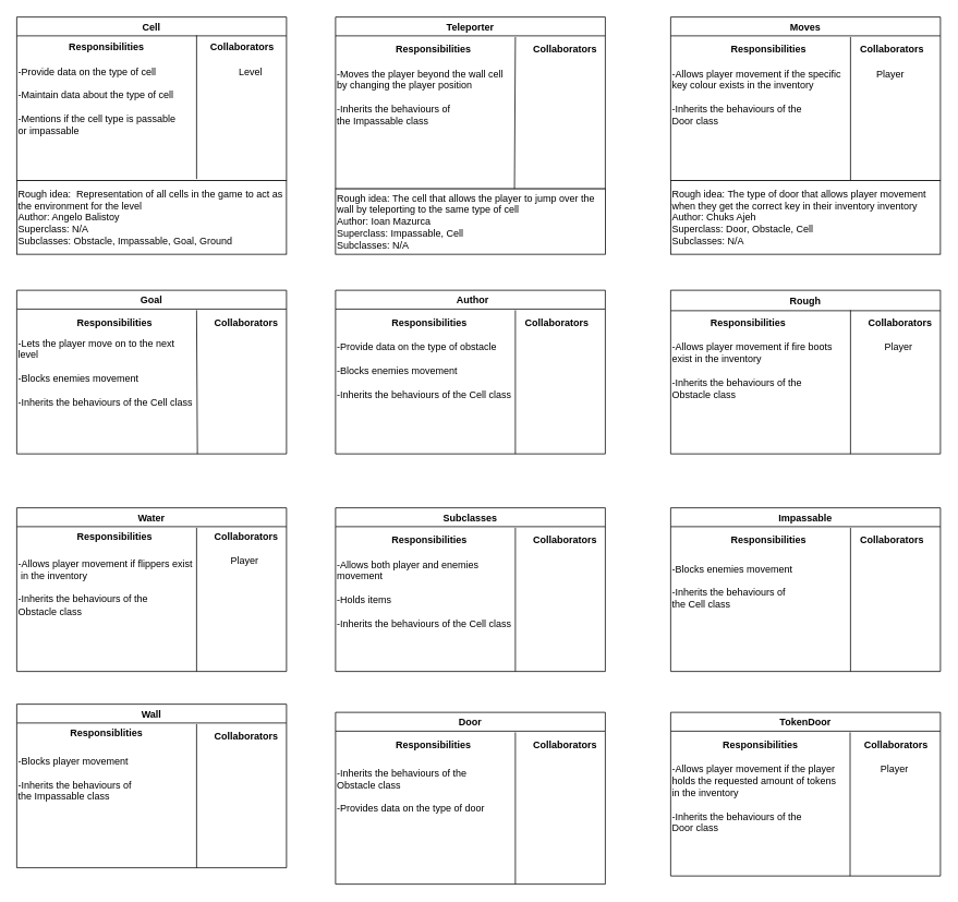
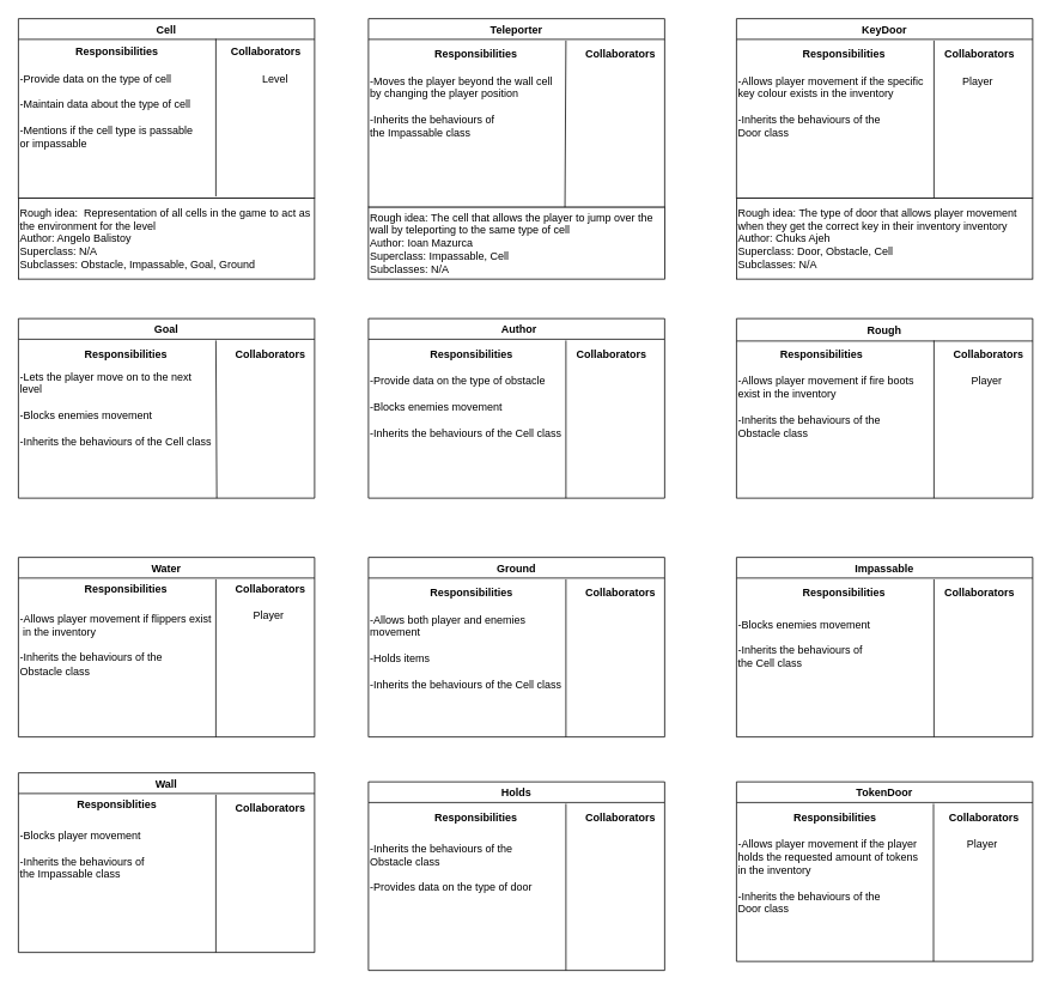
  <mxCell id="0" />
  <mxCell id="1" parent="0" />
  <mxCell id="2" value="Cell" style="swimlane;startSize=23;" parent="1" vertex="1"><mxGeometry x="20" y="20" width="330" height="200" as="geometry" /></mxCell>
  <mxCell id="3" value="&lt;b&gt;Responsibilities&lt;/b&gt;" style="text;html=1;strokeColor=none;fillColor=none;align=center;verticalAlign=middle;whiteSpace=wrap;rounded=0;" parent="2" vertex="1"><mxGeometry x="90" y="27" width="40" height="20" as="geometry" /></mxCell>
  <mxCell id="4" value="&lt;b&gt;Collaborators&lt;/b&gt;" style="text;html=1;resizable=0;points=[];autosize=1;align=left;verticalAlign=top;spacingTop=-4;" parent="2" vertex="1"><mxGeometry x="235" y="27" width="90" height="20" as="geometry" /></mxCell>
  <mxCell id="5" value="Level&lt;br&gt;" style="text;html=1;resizable=0;points=[];autosize=1;align=left;verticalAlign=top;spacingTop=-4;" parent="2" vertex="1"><mxGeometry x="270" y="57" width="40" height="20" as="geometry" /></mxCell>
  <mxCell id="6" value="-Provide data on the type of cell&lt;br&gt;&lt;br&gt;-Maintain data about the type of cell&lt;br&gt;&lt;br&gt;-Mentions if the cell type is passable&lt;br&gt;or impassable" style="text;html=1;resizable=0;points=[];autosize=1;align=left;verticalAlign=top;spacingTop=-4;" parent="2" vertex="1"><mxGeometry y="57" width="210" height="80" as="geometry" /></mxCell>
  <mxCell id="7" value="" style="endArrow=none;html=1;entryX=0.5;entryY=1;entryDx=0;entryDy=0;exitX=0.5;exitY=0.122;exitDx=0;exitDy=0;exitPerimeter=0;" parent="2" edge="1"><mxGeometry width="50" height="50" relative="1" as="geometry"><mxPoint x="220" y="22.4" as="sourcePoint" /><mxPoint x="220" y="198" as="targetPoint" /></mxGeometry></mxCell>
  <mxCell id="8" value="Impassable" style="swimlane;" parent="1" vertex="1"><mxGeometry x="820" y="620" width="330" height="200" as="geometry" /></mxCell>
  <mxCell id="9" value="" style="endArrow=none;html=1;entryX=0.5;entryY=1;entryDx=0;entryDy=0;exitX=0.5;exitY=0.122;exitDx=0;exitDy=0;exitPerimeter=0;" parent="8" edge="1"><mxGeometry width="50" height="50" relative="1" as="geometry"><mxPoint x="220" y="24.4" as="sourcePoint" /><mxPoint x="220" y="200" as="targetPoint" /></mxGeometry></mxCell>
  <mxCell id="10" value="&lt;b&gt;Responsibilities&lt;/b&gt;" style="text;html=1;strokeColor=none;fillColor=none;align=center;verticalAlign=middle;whiteSpace=wrap;rounded=0;" parent="8" vertex="1"><mxGeometry x="100" y="30" width="40" height="20" as="geometry" /></mxCell>
  <mxCell id="11" value="&lt;b&gt;Collaborators&lt;/b&gt;" style="text;html=1;resizable=0;points=[];autosize=1;align=left;verticalAlign=top;spacingTop=-4;" parent="8" vertex="1"><mxGeometry x="230" y="30" width="90" height="20" as="geometry" /></mxCell>
  <mxCell id="12" value="-Blocks enemies movement&lt;br&gt;&lt;br&gt;-Inherits the behaviours of&lt;br&gt;the Cell class" style="text;html=1;resizable=0;points=[];autosize=1;align=left;verticalAlign=top;spacingTop=-4;" parent="8" vertex="1"><mxGeometry y="65" width="160" height="60" as="geometry" /></mxCell>
  <mxCell id="13" value="Goal" style="swimlane;" parent="1" vertex="1"><mxGeometry x="20" y="354" width="330" height="200" as="geometry"><mxRectangle x="470" y="450" width="60" height="23" as="alternateBounds" /></mxGeometry></mxCell>
  <mxCell id="14" value="&lt;b&gt;Responsibilities&lt;/b&gt;" style="text;html=1;strokeColor=none;fillColor=none;align=center;verticalAlign=middle;whiteSpace=wrap;rounded=0;" parent="13" vertex="1"><mxGeometry x="100" y="30" width="40" height="20" as="geometry" /></mxCell>
  <mxCell id="15" value="" style="endArrow=none;html=1;exitX=0.5;exitY=0.122;exitDx=0;exitDy=0;exitPerimeter=0;" parent="13" edge="1"><mxGeometry width="50" height="50" relative="1" as="geometry"><mxPoint x="220" y="24.4" as="sourcePoint" /><mxPoint x="221" y="200" as="targetPoint" /></mxGeometry></mxCell>
  <mxCell id="16" value="&lt;b&gt;Collaborators&lt;/b&gt;" style="text;html=1;resizable=0;points=[];autosize=1;align=left;verticalAlign=top;spacingTop=-4;" parent="13" vertex="1"><mxGeometry x="240" y="30" width="90" height="20" as="geometry" /></mxCell>
  <mxCell id="17" value="-Lets the player move on to the next &lt;br&gt;level&lt;br&gt;&lt;br&gt;-Blocks enemies movement&lt;br&gt;&lt;br&gt;-Inherits the behaviours of the Cell class" style="text;html=1;resizable=0;points=[];autosize=1;align=left;verticalAlign=top;spacingTop=-4;" parent="13" vertex="1"><mxGeometry y="55" width="230" height="80" as="geometry" /></mxCell>
- <mxCell id="18" value="Subclasses" style="swimlane;" parent="1" vertex="1"><mxGeometry x="410" y="620" width="330" height="200" as="geometry" /></mxCell>
+ <mxCell id="18" value="Ground" style="swimlane;" parent="1" vertex="1"><mxGeometry x="410" y="620" width="330" height="200" as="geometry" /></mxCell>
  <mxCell id="19" value="&lt;b&gt;Responsibilities&lt;/b&gt;" style="text;html=1;strokeColor=none;fillColor=none;align=center;verticalAlign=middle;whiteSpace=wrap;rounded=0;" parent="18" vertex="1"><mxGeometry x="95" y="30" width="40" height="20" as="geometry" /></mxCell>
  <mxCell id="20" value="" style="endArrow=none;html=1;entryX=0.5;entryY=1;entryDx=0;entryDy=0;exitX=0.5;exitY=0.122;exitDx=0;exitDy=0;exitPerimeter=0;" parent="18" edge="1"><mxGeometry width="50" height="50" relative="1" as="geometry"><mxPoint x="220" y="24.4" as="sourcePoint" /><mxPoint x="220" y="200" as="targetPoint" /></mxGeometry></mxCell>
  <mxCell id="21" value="&lt;b&gt;Collaborators&lt;/b&gt;" style="text;html=1;resizable=0;points=[];autosize=1;align=left;verticalAlign=top;spacingTop=-4;" parent="18" vertex="1"><mxGeometry x="240" y="30" width="90" height="20" as="geometry" /></mxCell>
  <mxCell id="22" value="-Allows both player and enemies &lt;br&gt;movement&lt;br&gt;&lt;br&gt;-Holds items&lt;br&gt;&lt;br&gt;-Inherits the behaviours of the Cell class" style="text;html=1;resizable=0;points=[];autosize=1;align=left;verticalAlign=top;spacingTop=-4;" parent="18" vertex="1"><mxGeometry y="60" width="230" height="80" as="geometry" /></mxCell>
  <mxCell id="23" value="Rough" style="swimlane;startSize=25;" parent="1" vertex="1"><mxGeometry x="820" y="354" width="330" height="200" as="geometry" /></mxCell>
  <mxCell id="24" value="&lt;b&gt;Responsibilities&lt;/b&gt;" style="text;html=1;strokeColor=none;fillColor=none;align=center;verticalAlign=middle;whiteSpace=wrap;rounded=0;" parent="23" vertex="1"><mxGeometry x="75" y="30" width="40" height="20" as="geometry" /></mxCell>
  <mxCell id="25" value="" style="endArrow=none;html=1;entryX=0.5;entryY=1;entryDx=0;entryDy=0;exitX=0.5;exitY=0.122;exitDx=0;exitDy=0;exitPerimeter=0;" parent="23" edge="1"><mxGeometry width="50" height="50" relative="1" as="geometry"><mxPoint x="220" y="24.4" as="sourcePoint" /><mxPoint x="220" y="200" as="targetPoint" /></mxGeometry></mxCell>
  <mxCell id="26" value="&lt;b&gt;Collaborators&lt;/b&gt;" style="text;html=1;resizable=0;points=[];autosize=1;align=left;verticalAlign=top;spacingTop=-4;" parent="23" vertex="1"><mxGeometry x="240" y="30" width="90" height="20" as="geometry" /></mxCell>
  <mxCell id="27" value="Player" style="text;html=1;resizable=0;points=[];autosize=1;align=left;verticalAlign=top;spacingTop=-4;" parent="23" vertex="1"><mxGeometry x="260" y="60" width="50" height="20" as="geometry" /></mxCell>
  <mxCell id="28" value="-Allows player movement if fire boots &lt;br&gt;exist in the inventory&lt;br&gt;&lt;br&gt;-Inherits the behaviours of the &lt;br&gt;Obstacle class" style="text;html=1;resizable=0;points=[];autosize=1;align=left;verticalAlign=top;spacingTop=-4;" parent="23" vertex="1"><mxGeometry y="60" width="210" height="70" as="geometry" /></mxCell>
  <mxCell id="29" value="Water" style="swimlane;" parent="1" vertex="1"><mxGeometry x="20" y="620" width="330" height="200" as="geometry" /></mxCell>
  <mxCell id="30" value="&lt;b&gt;Responsibilities&lt;/b&gt;" style="text;html=1;strokeColor=none;fillColor=none;align=center;verticalAlign=middle;whiteSpace=wrap;rounded=0;" parent="29" vertex="1"><mxGeometry x="100" y="25" width="40" height="20" as="geometry" /></mxCell>
  <mxCell id="31" value="" style="endArrow=none;html=1;entryX=0.5;entryY=1;entryDx=0;entryDy=0;exitX=0.5;exitY=0.122;exitDx=0;exitDy=0;exitPerimeter=0;" parent="29" edge="1"><mxGeometry width="50" height="50" relative="1" as="geometry"><mxPoint x="220" y="24.4" as="sourcePoint" /><mxPoint x="220" y="200" as="targetPoint" /></mxGeometry></mxCell>
  <mxCell id="32" value="&lt;b&gt;Collaborators&lt;/b&gt;" style="text;html=1;resizable=0;points=[];autosize=1;align=left;verticalAlign=top;spacingTop=-4;" parent="29" vertex="1"><mxGeometry x="240" y="25" width="90" height="20" as="geometry" /></mxCell>
  <mxCell id="33" style="edgeStyle=orthogonalEdgeStyle;rounded=0;orthogonalLoop=1;jettySize=auto;html=1;exitX=0.5;exitY=1;exitDx=0;exitDy=0;" parent="29" source="30" target="30" edge="1"><mxGeometry relative="1" as="geometry" /></mxCell>
  <mxCell id="34" value="Player&lt;br&gt;" style="text;html=1;resizable=0;points=[];autosize=1;align=left;verticalAlign=top;spacingTop=-4;" parent="29" vertex="1"><mxGeometry x="260" y="55" width="50" height="20" as="geometry" /></mxCell>
  <mxCell id="35" value="-Allows player movement if&amp;nbsp;flippers&amp;nbsp;exist&lt;br&gt;&amp;nbsp;in the inventory&lt;br&gt;&lt;br&gt;-Inherits the behaviours of the&lt;br&gt;Obstacle class" style="text;html=1;" parent="29" vertex="1"><mxGeometry y="55" width="160" height="30" as="geometry" /></mxCell>
  <mxCell id="36" value="Teleporter" style="swimlane;" parent="1" vertex="1"><mxGeometry x="410" y="20" width="330" height="210" as="geometry" /></mxCell>
  <mxCell id="37" value="&lt;b&gt;Responsibilities&lt;/b&gt;" style="text;html=1;strokeColor=none;fillColor=none;align=center;verticalAlign=middle;whiteSpace=wrap;rounded=0;" parent="36" vertex="1"><mxGeometry x="100" y="30" width="40" height="20" as="geometry" /></mxCell>
  <mxCell id="38" value="" style="endArrow=none;html=1;exitX=0.5;exitY=0.122;exitDx=0;exitDy=0;exitPerimeter=0;entryX=0.662;entryY=0.95;entryDx=0;entryDy=0;entryPerimeter=0;" parent="36" target="69" edge="1"><mxGeometry width="50" height="50" relative="1" as="geometry"><mxPoint x="220" y="24.4" as="sourcePoint" /><mxPoint x="220" y="265" as="targetPoint" /></mxGeometry></mxCell>
  <mxCell id="39" value="&lt;b&gt;Collaborators&lt;/b&gt;" style="text;html=1;resizable=0;points=[];autosize=1;align=left;verticalAlign=top;spacingTop=-4;" parent="36" vertex="1"><mxGeometry x="240" y="30" width="90" height="20" as="geometry" /></mxCell>
  <mxCell id="40" value="-Moves the player beyond the wall cell&lt;br&gt;by changing the player position&lt;br&gt;&lt;br&gt;-Inherits the behaviours of&amp;nbsp;&lt;br&gt;the Impassable class" style="text;html=1;resizable=0;points=[];autosize=1;align=left;verticalAlign=top;spacingTop=-4;" parent="36" vertex="1"><mxGeometry y="60" width="220" height="70" as="geometry" /></mxCell>
- <mxCell id="41" value="Door" style="swimlane;" parent="1" vertex="1"><mxGeometry x="410" y="870" width="330" height="210" as="geometry" /></mxCell>
+ <mxCell id="41" value="Holds" style="swimlane;" parent="1" vertex="1"><mxGeometry x="410" y="870" width="330" height="210" as="geometry" /></mxCell>
  <mxCell id="42" value="&lt;b&gt;Responsibilities&lt;/b&gt;" style="text;html=1;strokeColor=none;fillColor=none;align=center;verticalAlign=middle;whiteSpace=wrap;rounded=0;" parent="41" vertex="1"><mxGeometry x="100" y="30" width="40" height="20" as="geometry" /></mxCell>
  <mxCell id="43" value="" style="endArrow=none;html=1;exitX=0.5;exitY=0.122;exitDx=0;exitDy=0;exitPerimeter=0;" parent="41" edge="1"><mxGeometry width="50" height="50" relative="1" as="geometry"><mxPoint x="220" y="24.4" as="sourcePoint" /><mxPoint x="220" y="210" as="targetPoint" /></mxGeometry></mxCell>
  <mxCell id="44" value="&lt;b&gt;Collaborators&lt;/b&gt;" style="text;html=1;resizable=0;points=[];autosize=1;align=left;verticalAlign=top;spacingTop=-4;" parent="41" vertex="1"><mxGeometry x="240" y="30" width="90" height="20" as="geometry" /></mxCell>
  <mxCell id="45" value="-Inherits the behaviours of the &lt;br&gt;Obstacle class&lt;br&gt;&lt;br&gt;-Provides data on the type of door" style="text;html=1;resizable=0;points=[];autosize=1;align=left;verticalAlign=top;spacingTop=-4;" parent="41" vertex="1"><mxGeometry y="64.5" width="200" height="60" as="geometry" /></mxCell>
  <mxCell id="46" value="Wall" style="swimlane;" parent="1" vertex="1"><mxGeometry x="20" y="860" width="330" height="200" as="geometry" /></mxCell>
  <mxCell id="47" value="&lt;b&gt;Responsiblities&lt;/b&gt;" style="text;html=1;strokeColor=none;fillColor=none;align=center;verticalAlign=middle;whiteSpace=wrap;rounded=0;" parent="46" vertex="1"><mxGeometry x="90" y="25" width="40" height="20" as="geometry" /></mxCell>
  <mxCell id="48" value="" style="endArrow=none;html=1;entryX=0.5;entryY=1;entryDx=0;entryDy=0;exitX=0.5;exitY=0.122;exitDx=0;exitDy=0;exitPerimeter=0;" parent="46" edge="1"><mxGeometry width="50" height="50" relative="1" as="geometry"><mxPoint x="220" y="24.4" as="sourcePoint" /><mxPoint x="220" y="200" as="targetPoint" /></mxGeometry></mxCell>
  <mxCell id="49" value="&lt;b&gt;Collaborators&lt;/b&gt;" style="text;html=1;resizable=0;points=[];autosize=1;align=left;verticalAlign=top;spacingTop=-4;" parent="46" vertex="1"><mxGeometry x="240" y="30" width="90" height="20" as="geometry" /></mxCell>
  <mxCell id="50" value="-Blocks player movement&lt;br&gt;&lt;br&gt;-Inherits the behaviours of &lt;br&gt;the Impassable class" style="text;html=1;resizable=0;points=[];autosize=1;align=left;verticalAlign=top;spacingTop=-4;" parent="46" vertex="1"><mxGeometry y="60" width="150" height="60" as="geometry" /></mxCell>
  <mxCell id="51" value="  Author" style="swimlane;" parent="1" vertex="1"><mxGeometry x="410" y="354" width="330" height="200" as="geometry" /></mxCell>
  <mxCell id="52" value="&lt;b&gt;Responsibilities&lt;/b&gt;" style="text;html=1;strokeColor=none;fillColor=none;align=center;verticalAlign=middle;whiteSpace=wrap;rounded=0;" parent="51" vertex="1"><mxGeometry x="95" y="30" width="40" height="20" as="geometry" /></mxCell>
  <mxCell id="53" value="" style="endArrow=none;html=1;entryX=0.5;entryY=1;entryDx=0;entryDy=0;exitX=0.5;exitY=0.122;exitDx=0;exitDy=0;exitPerimeter=0;" parent="51" edge="1"><mxGeometry width="50" height="50" relative="1" as="geometry"><mxPoint x="220" y="24.4" as="sourcePoint" /><mxPoint x="220" y="200" as="targetPoint" /></mxGeometry></mxCell>
  <mxCell id="54" value="&lt;b&gt;Collaborators&lt;/b&gt;" style="text;html=1;resizable=0;points=[];autosize=1;align=left;verticalAlign=top;spacingTop=-4;" parent="51" vertex="1"><mxGeometry x="230" y="30" width="90" height="20" as="geometry" /></mxCell>
  <mxCell id="55" value="-Provide data on the type of obstacle&lt;br&gt;&lt;br&gt;-Blocks enemies movement&lt;br&gt;&lt;br&gt;-Inherits the behaviours of the Cell class" style="text;html=1;resizable=0;points=[];autosize=1;align=left;verticalAlign=top;spacingTop=-4;" parent="51" vertex="1"><mxGeometry y="60" width="230" height="70" as="geometry" /></mxCell>
  <mxCell id="56" value="TokenDoor" style="swimlane;" parent="1" vertex="1"><mxGeometry x="820" y="870" width="330" height="200" as="geometry" /></mxCell>
  <mxCell id="57" value="&lt;b&gt;Responsibilities&lt;/b&gt;" style="text;html=1;strokeColor=none;fillColor=none;align=center;verticalAlign=middle;whiteSpace=wrap;rounded=0;" parent="56" vertex="1"><mxGeometry x="90" y="30" width="40" height="20" as="geometry" /></mxCell>
  <mxCell id="58" value="" style="endArrow=none;html=1;entryX=0.5;entryY=1;entryDx=0;entryDy=0;exitX=0.5;exitY=0.122;exitDx=0;exitDy=0;exitPerimeter=0;" parent="56" edge="1"><mxGeometry width="50" height="50" relative="1" as="geometry"><mxPoint x="219.5" y="24.4" as="sourcePoint" /><mxPoint x="219.5" y="200" as="targetPoint" /></mxGeometry></mxCell>
  <mxCell id="59" value="&lt;b&gt;Collaborators&lt;/b&gt;" style="text;html=1;resizable=0;points=[];autosize=1;align=left;verticalAlign=top;spacingTop=-4;" parent="56" vertex="1"><mxGeometry x="235" y="30" width="90" height="20" as="geometry" /></mxCell>
  <mxCell id="60" value="Player" style="text;html=1;resizable=0;points=[];autosize=1;align=left;verticalAlign=top;spacingTop=-4;" parent="56" vertex="1"><mxGeometry x="255" y="60" width="50" height="20" as="geometry" /></mxCell>
  <mxCell id="61" value="-Allows player movement if the player&lt;br&gt;holds the requested amount of tokens&lt;br&gt;in the inventory&lt;br&gt;&lt;br&gt;-Inherits the behaviours of the&amp;nbsp;&lt;br&gt;Door class" style="text;html=1;resizable=0;points=[];autosize=1;align=left;verticalAlign=top;spacingTop=-4;" parent="56" vertex="1"><mxGeometry y="60" width="220" height="80" as="geometry" /></mxCell>
- <mxCell id="62" value="Moves" style="swimlane;" parent="1" vertex="1"><mxGeometry x="820" y="20" width="330" height="200" as="geometry" /></mxCell>
+ <mxCell id="62" value="KeyDoor" style="swimlane;" parent="1" vertex="1"><mxGeometry x="820" y="20" width="330" height="200" as="geometry" /></mxCell>
  <mxCell id="63" value="&lt;b&gt;Responsibilities&lt;/b&gt;" style="text;html=1;strokeColor=none;fillColor=none;align=center;verticalAlign=middle;whiteSpace=wrap;rounded=0;" parent="62" vertex="1"><mxGeometry x="100" y="30" width="40" height="20" as="geometry" /></mxCell>
  <mxCell id="64" value="" style="endArrow=none;html=1;entryX=0.5;entryY=1;entryDx=0;entryDy=0;exitX=0.5;exitY=0.122;exitDx=0;exitDy=0;exitPerimeter=0;" parent="62" edge="1"><mxGeometry width="50" height="50" relative="1" as="geometry"><mxPoint x="220" y="24.4" as="sourcePoint" /><mxPoint x="220" y="200" as="targetPoint" /></mxGeometry></mxCell>
  <mxCell id="65" value="&lt;b&gt;Collaborators&lt;/b&gt;" style="text;html=1;resizable=0;points=[];autosize=1;align=left;verticalAlign=top;spacingTop=-4;" parent="62" vertex="1"><mxGeometry x="230" y="30" width="90" height="20" as="geometry" /></mxCell>
  <mxCell id="66" value="Player" style="text;html=1;resizable=0;points=[];autosize=1;align=left;verticalAlign=top;spacingTop=-4;" parent="62" vertex="1"><mxGeometry x="250" y="60" width="50" height="20" as="geometry" /></mxCell>
  <mxCell id="67" value="-Allows player movement if&amp;nbsp;the specific &lt;br&gt;key&amp;nbsp;colour exists in the inventory&lt;br&gt;&lt;br&gt;-Inherits the behaviours of the &lt;br&gt;Door class" style="text;html=1;resizable=0;points=[];autosize=1;align=left;verticalAlign=top;spacingTop=-4;" parent="62" vertex="1"><mxGeometry y="60" width="220" height="70" as="geometry" /></mxCell>
  <mxCell id="68" value="&lt;span style=&quot;white-space: normal&quot;&gt;Rough idea: The type of door that allows player movement when they get the correct key in their inventory inventory&amp;nbsp;&amp;nbsp;&lt;/span&gt;&lt;br style=&quot;white-space: normal&quot;&gt;&lt;span style=&quot;white-space: normal&quot;&gt;Author: Chuks Ajeh&lt;/span&gt;&lt;br style=&quot;white-space: normal&quot;&gt;&lt;span style=&quot;white-space: normal&quot;&gt;Superclass: Door, Obstacle, Cell&amp;nbsp;&lt;/span&gt;&lt;br style=&quot;white-space: normal&quot;&gt;&lt;span style=&quot;white-space: normal&quot;&gt;Subclasses: N/A&lt;/span&gt;" style="rounded=0;whiteSpace=wrap;html=1;align=left;" parent="1" vertex="1"><mxGeometry x="820" y="220" width="330" height="90" as="geometry" /></mxCell>
  <mxCell id="69" value="Rough idea: The cell that allows the player to jump over the wall by teleporting to the same type of cell&amp;nbsp;&amp;nbsp;&lt;br&gt;Author: Ioan Mazurca&lt;br&gt;Superclass: Impassable, Cell&amp;nbsp;&lt;br&gt;Subclasses: N/A" style="rounded=0;whiteSpace=wrap;html=1;align=left;" parent="1" vertex="1"><mxGeometry x="410" y="230" width="330" height="80" as="geometry" /></mxCell>
  <mxCell id="70" value="&lt;span style=&quot;white-space: normal&quot;&gt;Rough idea:&amp;nbsp; Representation of all cells in the game to act as the environment for the level&lt;/span&gt;&lt;br style=&quot;white-space: normal&quot;&gt;&lt;span style=&quot;white-space: normal&quot;&gt;Author: Angelo Balistoy&lt;/span&gt;&lt;br style=&quot;white-space: normal&quot;&gt;&lt;span style=&quot;white-space: normal&quot;&gt;Superclass: N/A&lt;/span&gt;&lt;br style=&quot;white-space: normal&quot;&gt;&lt;span style=&quot;white-space: normal&quot;&gt;Subclasses: Obstacle, Impassable, Goal, Ground&lt;/span&gt;" style="rounded=0;whiteSpace=wrap;html=1;align=left;" parent="1" vertex="1"><mxGeometry x="20" y="220" width="330" height="90" as="geometry" /></mxCell>
